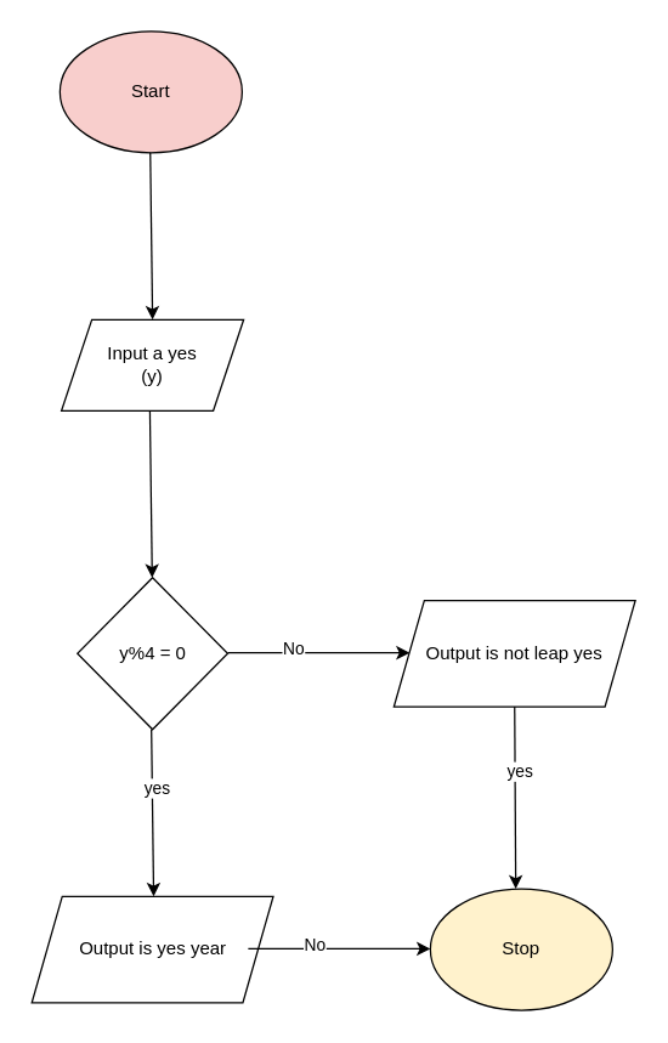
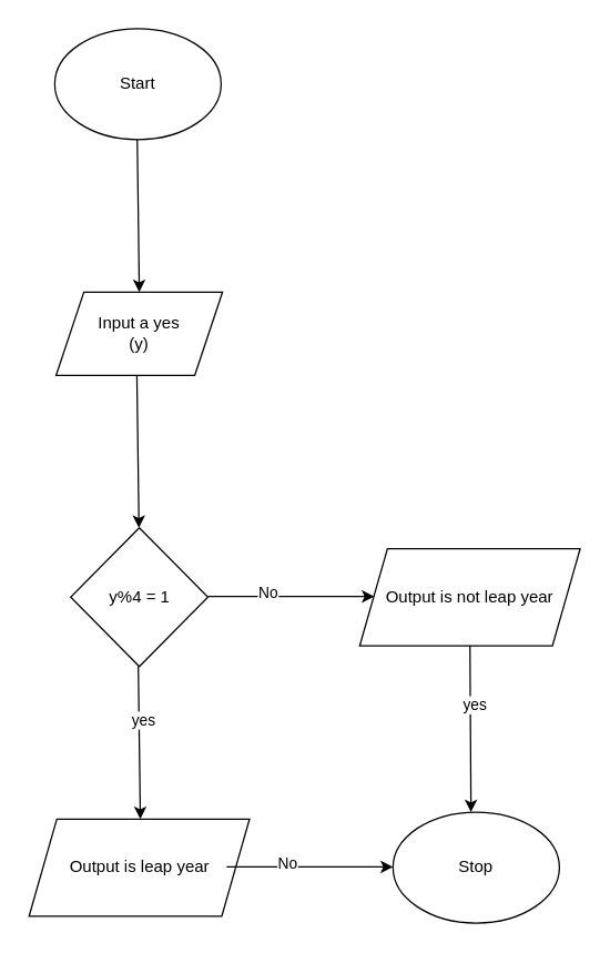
  <mxCell id="0" />
  <mxCell id="1" parent="0" />
- <mxCell id="2" value="Start" style="ellipse;whiteSpace=wrap;html=1;fillColor=#f8cecc;" vertex="1" parent="1"><mxGeometry x="39" y="20" width="120" height="80" as="geometry" /></mxCell>
+ <mxCell id="2" value="Start" style="ellipse;whiteSpace=wrap;html=1;" vertex="1" parent="1"><mxGeometry x="39" y="20" width="120" height="80" as="geometry" /></mxCell>
  <mxCell id="3" value="Input a yes&lt;div&gt;(y)&lt;/div&gt;" style="shape=parallelogram;perimeter=parallelogramPerimeter;whiteSpace=wrap;html=1;fixedSize=1;" vertex="1" parent="1"><mxGeometry x="40" y="210" width="120" height="60" as="geometry" /></mxCell>
  <mxCell id="4" value="" style="endArrow=classic;html=1;rounded=0;entryX=0.5;entryY=0;entryDx=0;entryDy=0;" edge="1" parent="1" target="3"><mxGeometry width="50" height="50" relative="1" as="geometry"><mxPoint x="98.5" y="100" as="sourcePoint" /><mxPoint x="99" y="200" as="targetPoint" /></mxGeometry></mxCell>
- <mxCell id="5" value="y%4 = 0" style="rhombus;whiteSpace=wrap;html=1;" vertex="1" parent="1"><mxGeometry x="50.5" y="380" width="99" height="100" as="geometry" /></mxCell>
+ <mxCell id="5" value="y%4 = 1" style="rhombus;whiteSpace=wrap;html=1;" vertex="1" parent="1"><mxGeometry x="50.5" y="380" width="99" height="100" as="geometry" /></mxCell>
  <mxCell id="6" value="" style="endArrow=classic;html=1;rounded=0;entryX=0.5;entryY=0;entryDx=0;entryDy=0;" edge="1" parent="1"><mxGeometry width="50" height="50" relative="1" as="geometry"><mxPoint x="98.25" y="270" as="sourcePoint" /><mxPoint x="99.75" y="380" as="targetPoint" /></mxGeometry></mxCell>
  <mxCell id="7" value="" style="endArrow=classic;html=1;rounded=0;entryX=0.5;entryY=0;entryDx=0;entryDy=0;" edge="1" parent="1"><mxGeometry width="50" height="50" relative="1" as="geometry"><mxPoint x="99.25" y="480" as="sourcePoint" /><mxPoint x="100.75" y="590" as="targetPoint" /></mxGeometry></mxCell>
  <mxCell id="8" value="yes" style="edgeLabel;html=1;align=center;verticalAlign=middle;resizable=0;points=[];" vertex="1" connectable="0" parent="7"><mxGeometry x="-0.29" y="3" relative="1" as="geometry"><mxPoint as="offset" /></mxGeometry></mxCell>
- <mxCell id="9" value="Output is yes year" style="shape=parallelogram;perimeter=parallelogramPerimeter;whiteSpace=wrap;html=1;fixedSize=1;" vertex="1" parent="1"><mxGeometry x="20.5" y="590" width="159" height="70" as="geometry" /></mxCell>
+ <mxCell id="9" value="Output is leap year" style="shape=parallelogram;perimeter=parallelogramPerimeter;whiteSpace=wrap;html=1;fixedSize=1;" vertex="1" parent="1"><mxGeometry x="20.5" y="590" width="159" height="70" as="geometry" /></mxCell>
  <mxCell id="10" value="" style="endArrow=classic;html=1;rounded=0;" edge="1" parent="1"><mxGeometry width="50" height="50" relative="1" as="geometry"><mxPoint x="149.5" y="429.5" as="sourcePoint" /><mxPoint x="269.5" y="429.5" as="targetPoint" /></mxGeometry></mxCell>
  <mxCell id="11" value="No" style="edgeLabel;html=1;align=center;verticalAlign=middle;resizable=0;points=[];" vertex="1" connectable="0" parent="10"><mxGeometry x="-0.292" y="4" relative="1" as="geometry"><mxPoint x="1" y="1" as="offset" /></mxGeometry></mxCell>
- <mxCell id="12" value="Output is not leap yes" style="shape=parallelogram;perimeter=parallelogramPerimeter;whiteSpace=wrap;html=1;fixedSize=1;" vertex="1" parent="1"><mxGeometry x="259" y="395" width="159" height="70" as="geometry" /></mxCell>
+ <mxCell id="12" value="Output is not leap year" style="shape=parallelogram;perimeter=parallelogramPerimeter;whiteSpace=wrap;html=1;fixedSize=1;" vertex="1" parent="1"><mxGeometry x="259" y="395" width="159" height="70" as="geometry" /></mxCell>
  <mxCell id="13" value="" style="endArrow=classic;html=1;rounded=0;" edge="1" parent="1"><mxGeometry width="50" height="50" relative="1" as="geometry"><mxPoint x="163" y="624.5" as="sourcePoint" /><mxPoint x="283" y="624.5" as="targetPoint" /></mxGeometry></mxCell>
  <mxCell id="14" value="No" style="edgeLabel;html=1;align=center;verticalAlign=middle;resizable=0;points=[];" vertex="1" connectable="0" parent="13"><mxGeometry x="-0.292" y="4" relative="1" as="geometry"><mxPoint x="1" y="1" as="offset" /></mxGeometry></mxCell>
- <mxCell id="15" value="Stop" style="ellipse;whiteSpace=wrap;html=1;fillColor=#fff2cc;" vertex="1" parent="1"><mxGeometry x="283" y="585" width="120" height="80" as="geometry" /></mxCell>
+ <mxCell id="15" value="Stop" style="ellipse;whiteSpace=wrap;html=1;" vertex="1" parent="1"><mxGeometry x="283" y="585" width="120" height="80" as="geometry" /></mxCell>
  <mxCell id="16" value="" style="endArrow=classic;html=1;rounded=0;entryX=0.5;entryY=0;entryDx=0;entryDy=0;exitX=0.5;exitY=1;exitDx=0;exitDy=0;" edge="1" parent="1" source="12"><mxGeometry width="50" height="50" relative="1" as="geometry"><mxPoint x="337.75" y="475" as="sourcePoint" /><mxPoint x="339.25" y="585" as="targetPoint" /></mxGeometry></mxCell>
  <mxCell id="17" value="yes" style="edgeLabel;html=1;align=center;verticalAlign=middle;resizable=0;points=[];" vertex="1" connectable="0" parent="16"><mxGeometry x="-0.29" y="3" relative="1" as="geometry"><mxPoint as="offset" /></mxGeometry></mxCell>
